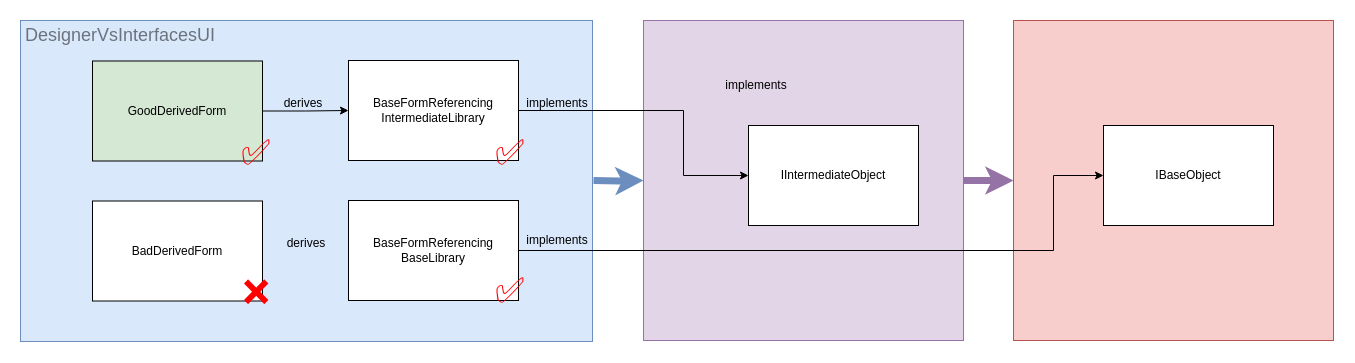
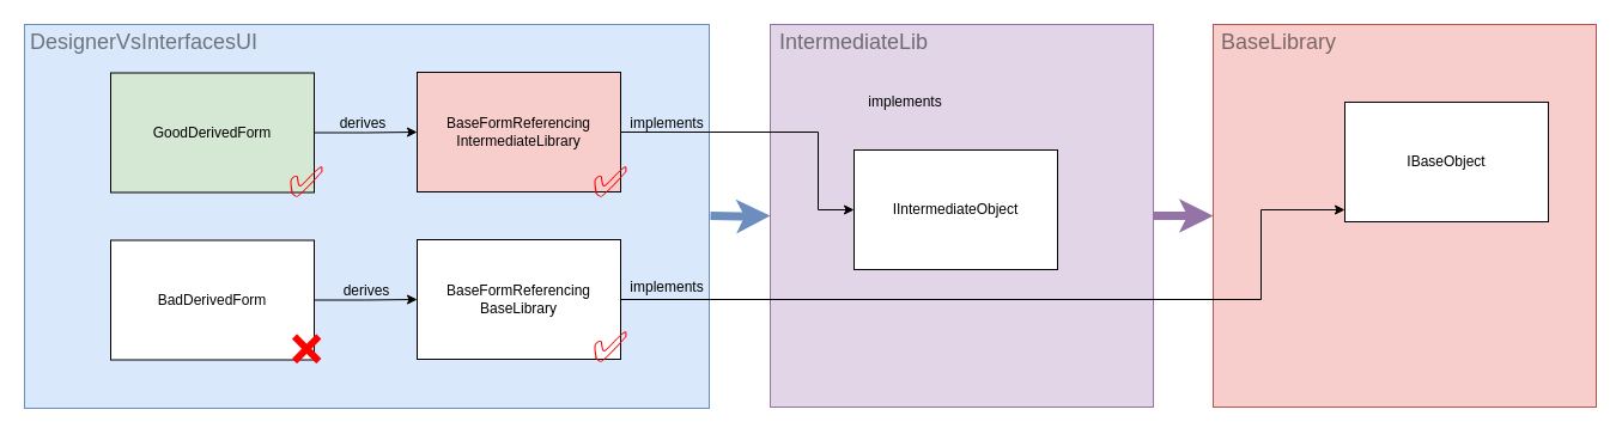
  <mxCell id="0" />
  <mxCell id="1" parent="0" />
  <mxCell id="2" value="" style="rounded=0;whiteSpace=wrap;html=1;fillColor=#dae8fc;strokeColor=#6c8ebf;" vertex="1" parent="1"><mxGeometry x="20" y="20" width="572" height="321" as="geometry" /></mxCell>
  <mxCell id="3" style="edgeStyle=orthogonalEdgeStyle;rounded=0;orthogonalLoop=1;jettySize=auto;html=1;entryX=0;entryY=0.5;entryDx=0;entryDy=0;strokeWidth=7;fillColor=#dae8fc;strokeColor=#6c8ebf;" edge="1" parent="1" target="5"><mxGeometry relative="1" as="geometry"><mxPoint x="593" y="180" as="sourcePoint" /></mxGeometry></mxCell>
  <mxCell id="4" style="edgeStyle=orthogonalEdgeStyle;rounded=0;orthogonalLoop=1;jettySize=auto;html=1;entryX=0;entryY=0.5;entryDx=0;entryDy=0;strokeWidth=7;fillColor=#e1d5e7;strokeColor=#9673a6;" edge="1" parent="1" source="5" target="6"><mxGeometry relative="1" as="geometry" /></mxCell>
  <mxCell id="5" value="" style="whiteSpace=wrap;html=1;aspect=fixed;fillColor=#e1d5e7;strokeColor=#9673a6;" vertex="1" parent="1"><mxGeometry x="643" y="20" width="320" height="320" as="geometry" /></mxCell>
  <mxCell id="6" value="" style="whiteSpace=wrap;html=1;aspect=fixed;fillColor=#f8cecc;strokeColor=#b85450;" vertex="1" parent="1"><mxGeometry x="1013" y="20" width="320" height="320" as="geometry" /></mxCell>
  <mxCell id="7" style="edgeStyle=orthogonalEdgeStyle;rounded=0;orthogonalLoop=1;jettySize=auto;html=1;" edge="1" parent="1" source="8" target="11"><mxGeometry relative="1" as="geometry"><Array as="points"><mxPoint x="683" y="110" /><mxPoint x="683" y="175" /></Array></mxGeometry></mxCell>
- <mxCell id="8" value="BaseFormReferencing&lt;br&gt;IntermediateLibrary" style="rounded=0;whiteSpace=wrap;html=1;" vertex="1" parent="1"><mxGeometry x="348" y="60" width="170" height="100" as="geometry" /></mxCell>
+ <mxCell id="8" value="BaseFormReferencing&lt;br&gt;IntermediateLibrary" style="rounded=0;whiteSpace=wrap;html=1;fillColor=#f8cecc;" vertex="1" parent="1"><mxGeometry x="348" y="60" width="170" height="100" as="geometry" /></mxCell>
  <mxCell id="9" style="edgeStyle=orthogonalEdgeStyle;rounded=0;orthogonalLoop=1;jettySize=auto;html=1;" edge="1" parent="1" source="10" target="12"><mxGeometry relative="1" as="geometry"><Array as="points"><mxPoint x="1053" y="250" /><mxPoint x="1053" y="175" /></Array></mxGeometry></mxCell>
  <mxCell id="10" value="BaseFormReferencing&lt;br&gt;BaseLibrary" style="rounded=0;whiteSpace=wrap;html=1;" vertex="1" parent="1"><mxGeometry x="348" y="200" width="170" height="100" as="geometry" /></mxCell>
- <mxCell id="11" value="IIntermediateObject" style="rounded=0;whiteSpace=wrap;html=1;" vertex="1" parent="1"><mxGeometry x="748" y="125" width="170" height="100" as="geometry" /></mxCell>
- <mxCell id="12" value="IBaseObject" style="rounded=0;whiteSpace=wrap;html=1;" vertex="1" parent="1"><mxGeometry x="1103" y="125" width="170" height="100" as="geometry" /></mxCell>
+ <mxCell id="11" value="IIntermediateObject" style="rounded=0;whiteSpace=wrap;html=1;" vertex="1" parent="1"><mxGeometry x="713" y="125" width="170" height="100" as="geometry" /></mxCell>
+ <mxCell id="12" value="IBaseObject" style="rounded=0;whiteSpace=wrap;html=1;" vertex="1" parent="1"><mxGeometry x="1123" y="85" width="170" height="100" as="geometry" /></mxCell>
  <mxCell id="13" value="implements" style="text;html=1;strokeColor=none;fillColor=none;align=center;verticalAlign=middle;whiteSpace=wrap;rounded=0;" vertex="1" parent="1"><mxGeometry x="713" y="70" width="86" height="30" as="geometry" /></mxCell>
  <mxCell id="14" value="" style="edgeStyle=orthogonalEdgeStyle;rounded=0;orthogonalLoop=1;jettySize=auto;html=1;strokeWidth=1;" edge="1" parent="1" source="15" target="8"><mxGeometry relative="1" as="geometry" /></mxCell>
  <mxCell id="15" value="GoodDerivedForm" style="rounded=0;whiteSpace=wrap;html=1;fillColor=#d5e8d4;" vertex="1" parent="1"><mxGeometry x="92" y="60.5" width="170" height="100" as="geometry" /></mxCell>
+ <mxCell id="16" value="" style="edgeStyle=orthogonalEdgeStyle;rounded=0;orthogonalLoop=1;jettySize=auto;html=1;strokeWidth=1;" edge="1" parent="1" source="17" target="10"><mxGeometry relative="1" as="geometry" /></mxCell>
  <mxCell id="17" value="BadDerivedForm" style="rounded=0;whiteSpace=wrap;html=1;" vertex="1" parent="1"><mxGeometry x="92" y="200.5" width="170" height="100" as="geometry" /></mxCell>
  <mxCell id="18" value="derives" style="text;html=1;strokeColor=none;fillColor=none;align=center;verticalAlign=middle;whiteSpace=wrap;rounded=0;" vertex="1" parent="1"><mxGeometry x="273" y="88" width="60" height="30" as="geometry" /></mxCell>
  <mxCell id="19" value="derives" style="text;html=1;strokeColor=none;fillColor=none;align=center;verticalAlign=middle;whiteSpace=wrap;rounded=0;" vertex="1" parent="1"><mxGeometry x="276" y="228" width="60" height="30" as="geometry" /></mxCell>
  <mxCell id="20" value="implements" style="text;html=1;strokeColor=none;fillColor=none;align=center;verticalAlign=middle;whiteSpace=wrap;rounded=0;" vertex="1" parent="1"><mxGeometry x="527" y="225" width="60" height="30" as="geometry" /></mxCell>
  <mxCell id="21" value="implements" style="text;html=1;strokeColor=none;fillColor=none;align=center;verticalAlign=middle;whiteSpace=wrap;rounded=0;" vertex="1" parent="1"><mxGeometry x="527" y="88" width="60" height="30" as="geometry" /></mxCell>
  <mxCell id="22" value="&lt;font style=&quot;font-size: 18px;&quot;&gt;DesignerVsInterfacesUI&lt;/font&gt;" style="text;html=1;strokeColor=none;fillColor=none;align=left;verticalAlign=middle;whiteSpace=wrap;rounded=0;textOpacity=50;fontColor=#000000;" vertex="1" parent="1"><mxGeometry x="23" y="20" width="301" height="30" as="geometry" /></mxCell>
+ <mxCell id="23" value="&lt;font style=&quot;font-size: 18px;&quot;&gt;IntermediateLib&lt;/font&gt;" style="text;html=1;strokeColor=none;fillColor=none;align=left;verticalAlign=middle;whiteSpace=wrap;rounded=0;textOpacity=50;fontColor=#000000;" vertex="1" parent="1"><mxGeometry x="649" y="20" width="229" height="30" as="geometry" /></mxCell>
+ <mxCell id="24" value="&lt;font style=&quot;font-size: 18px;&quot;&gt;BaseLibrary&lt;/font&gt;" style="text;html=1;strokeColor=none;fillColor=none;align=left;verticalAlign=middle;whiteSpace=wrap;rounded=0;textOpacity=50;fontColor=#000000;" vertex="1" parent="1"><mxGeometry x="1018" y="20" width="127" height="30" as="geometry" /></mxCell>
  <mxCell id="25" value="&lt;font style=&quot;font-size: 35px;&quot; color=&quot;#ff0000&quot;&gt;✅&lt;/font&gt;" style="text;html=1;strokeColor=none;fillColor=none;align=center;verticalAlign=middle;whiteSpace=wrap;rounded=0;fontSize=18;fontColor=#000000;" vertex="1" parent="1"><mxGeometry x="226" y="136" width="60" height="30" as="geometry" /></mxCell>
  <mxCell id="26" value="&lt;font style=&quot;font-size: 35px;&quot; color=&quot;#ff0000&quot;&gt;✅&lt;/font&gt;" style="text;html=1;strokeColor=none;fillColor=none;align=center;verticalAlign=middle;whiteSpace=wrap;rounded=0;fontSize=18;fontColor=#000000;" vertex="1" parent="1"><mxGeometry x="480" y="136" width="60" height="30" as="geometry" /></mxCell>
  <mxCell id="27" value="&lt;font style=&quot;font-size: 35px;&quot; color=&quot;#ff0000&quot;&gt;✅&lt;/font&gt;" style="text;html=1;strokeColor=none;fillColor=none;align=center;verticalAlign=middle;whiteSpace=wrap;rounded=0;fontSize=18;fontColor=#000000;" vertex="1" parent="1"><mxGeometry x="480" y="274" width="60" height="30" as="geometry" /></mxCell>
  <mxCell id="28" value="&lt;font style=&quot;font-size: 35px;&quot; color=&quot;#ff0000&quot;&gt;❌&lt;/font&gt;" style="text;html=1;strokeColor=none;fillColor=none;align=center;verticalAlign=middle;whiteSpace=wrap;rounded=0;fontSize=18;fontColor=#000000;" vertex="1" parent="1"><mxGeometry x="226" y="276" width="60" height="30" as="geometry" /></mxCell>
